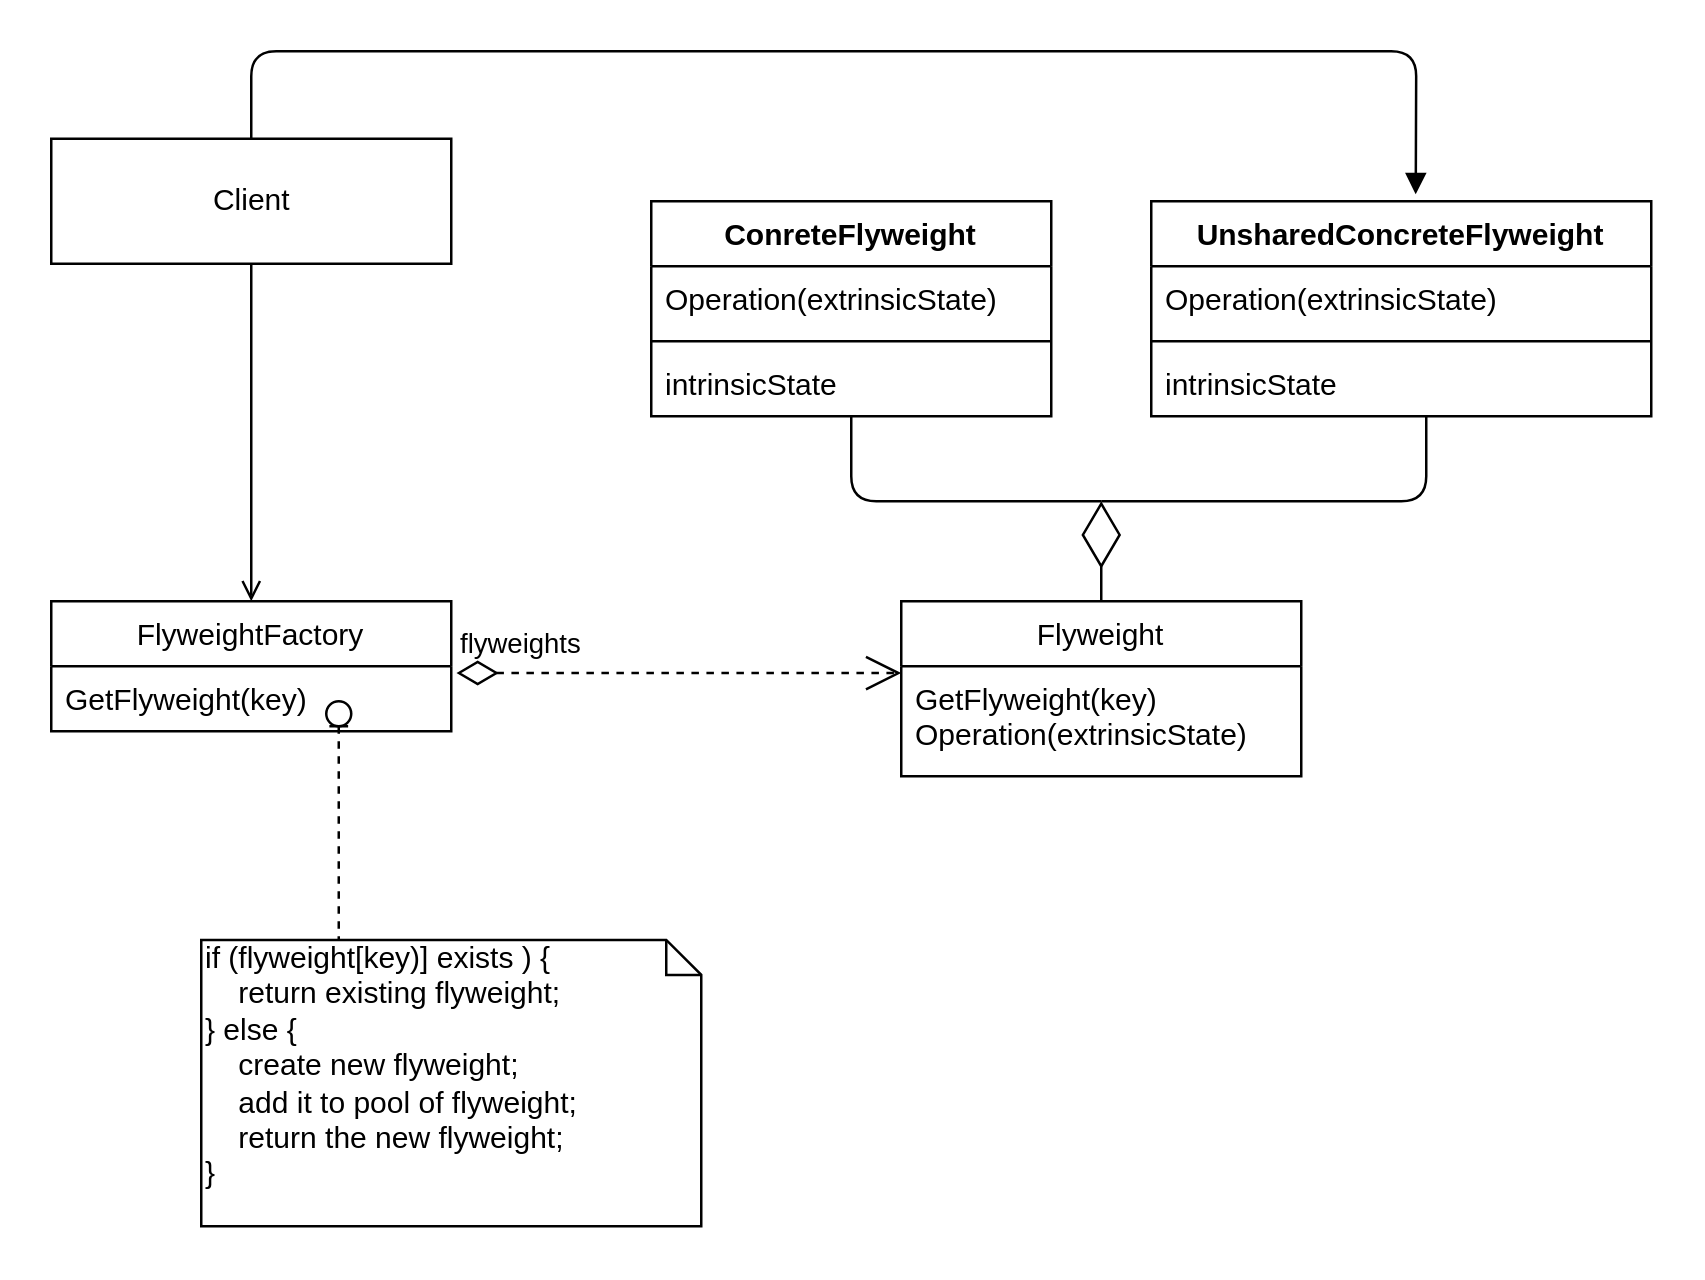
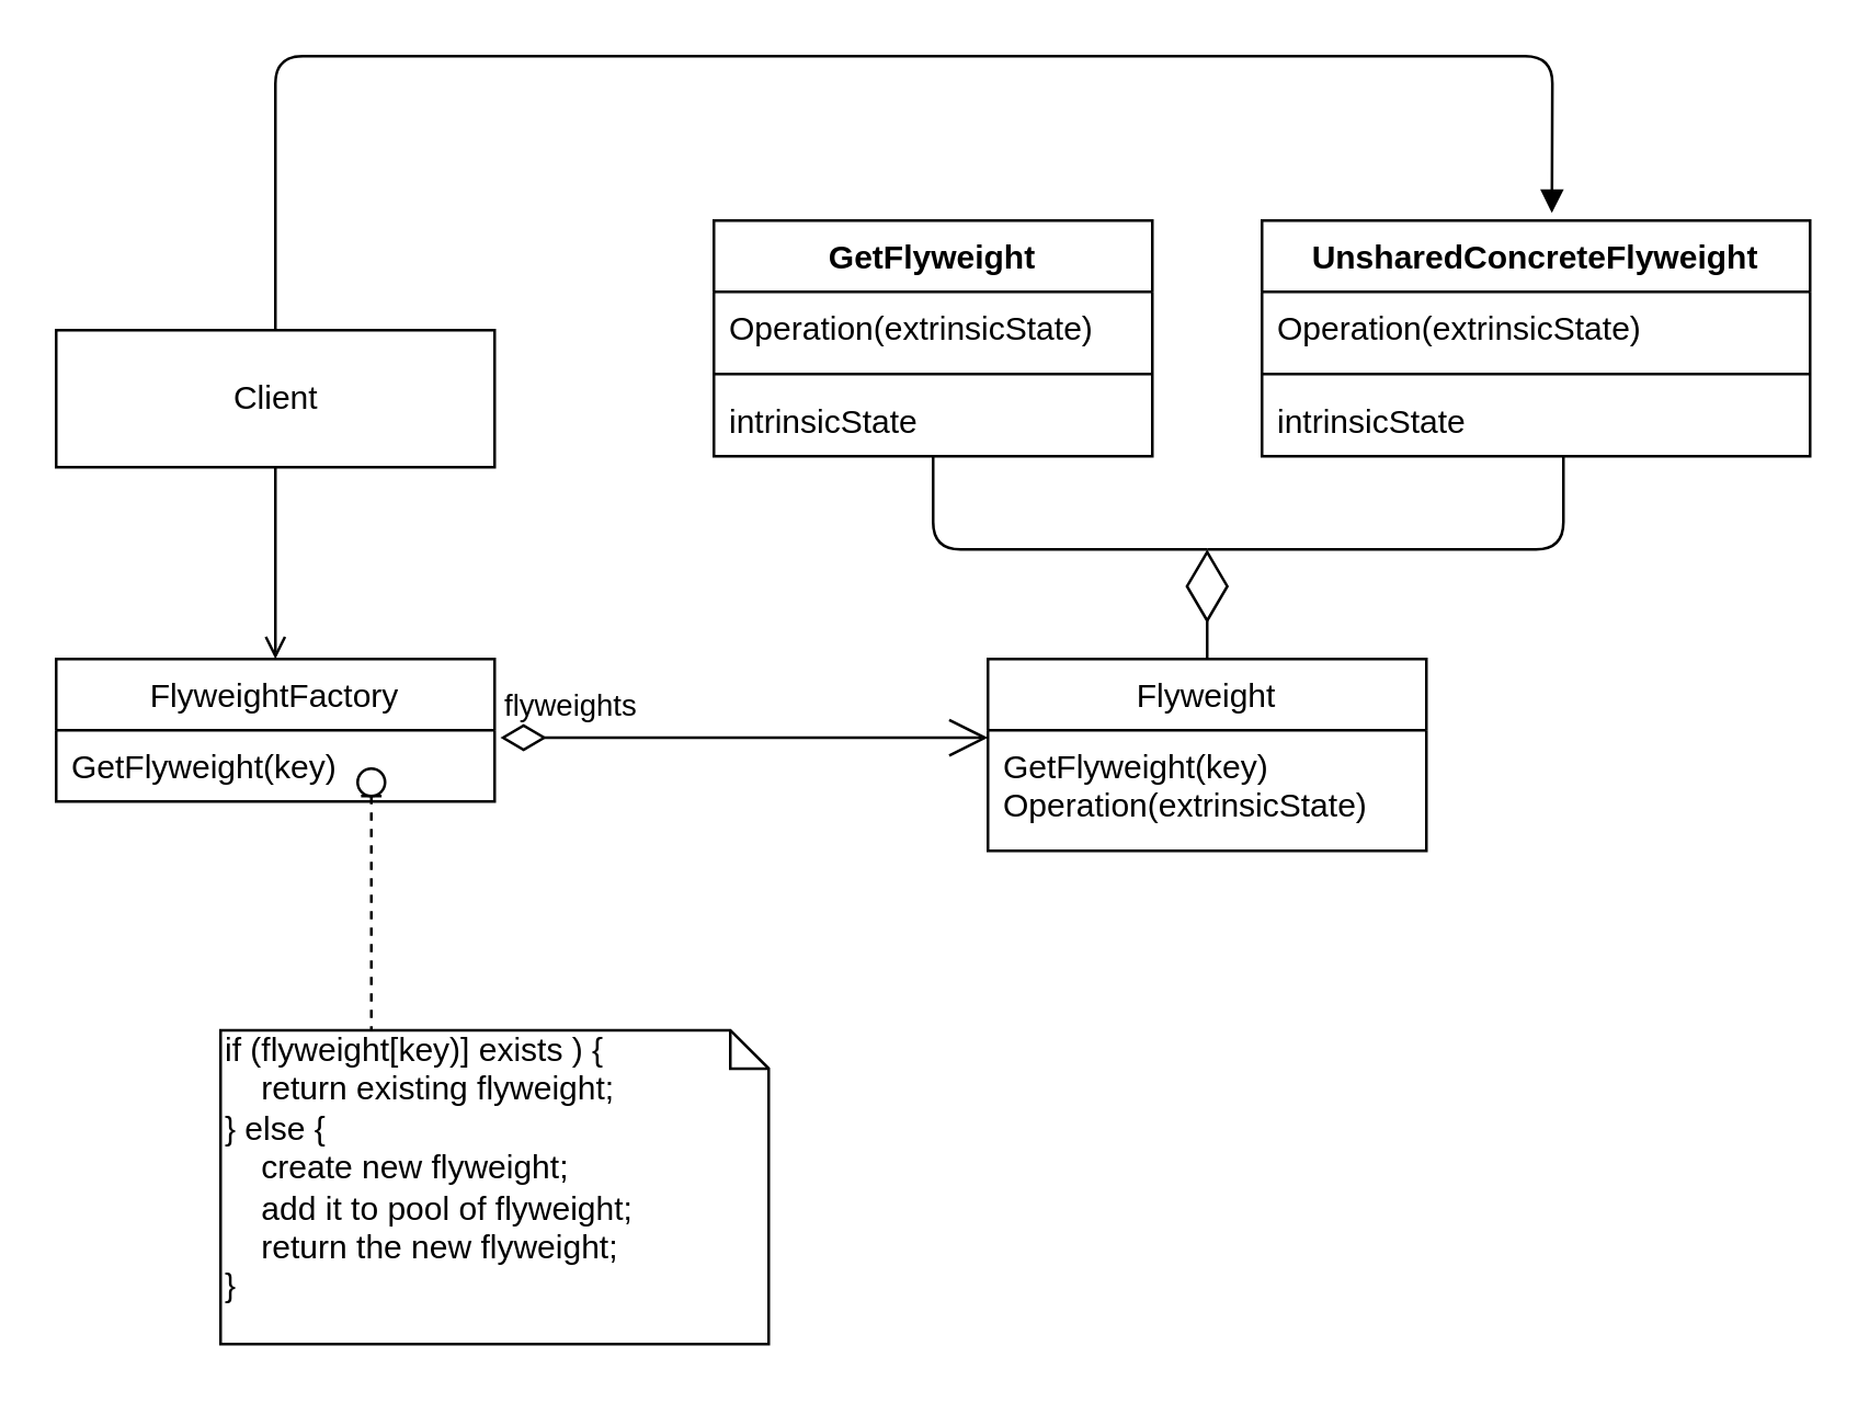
  <mxCell id="0" />
  <mxCell id="1" parent="0" />
- <mxCell id="2" value="Client" style="html=1;" vertex="1" parent="1"><mxGeometry x="20" y="55" width="160" height="50" as="geometry" /></mxCell>
+ <mxCell id="2" value="Client" style="html=1;" vertex="1" parent="1"><mxGeometry x="20" y="120" width="160" height="50" as="geometry" /></mxCell>
  <mxCell id="3" value="FlyweightFactory" style="swimlane;fontStyle=0;childLayout=stackLayout;horizontal=1;startSize=26;fillColor=none;horizontalStack=0;resizeParent=1;resizeParentMax=0;resizeLast=0;collapsible=1;marginBottom=0;" vertex="1" parent="1"><mxGeometry x="20" y="240" width="160" height="52" as="geometry" /></mxCell>
  <mxCell id="4" value="GetFlyweight(key)" style="text;strokeColor=none;fillColor=none;align=left;verticalAlign=top;spacingLeft=4;spacingRight=4;overflow=hidden;rotatable=0;points=[[0,0.5],[1,0.5]];portConstraint=eastwest;" vertex="1" parent="3"><mxGeometry y="26" width="160" height="26" as="geometry" /></mxCell>
  <mxCell id="5" value="" style="html=1;verticalAlign=bottom;endArrow=open;exitX=0.5;exitY=1;exitDx=0;exitDy=0;entryX=0.5;entryY=0;entryDx=0;entryDy=0;" edge="1" parent="1" source="2" target="3"><mxGeometry width="80" relative="1" as="geometry"><mxPoint x="190" y="340" as="sourcePoint" /><mxPoint x="270" y="340" as="targetPoint" /></mxGeometry></mxCell>
  <mxCell id="6" value="" style="group" vertex="1" connectable="0" parent="1"><mxGeometry x="80" y="280" width="200" height="210" as="geometry" /></mxCell>
  <mxCell id="7" value="if (flyweight[key)] exists ) {&lt;br&gt;&amp;nbsp; &amp;nbsp; return existing flyweight;&lt;br&gt;} else {&lt;br&gt;&amp;nbsp; &amp;nbsp; create new flyweight;&lt;br&gt;&amp;nbsp; &amp;nbsp; add it to pool of flyweight;&lt;br&gt;&amp;nbsp; &amp;nbsp; return the new flyweight;&lt;br&gt;}" style="shape=note;whiteSpace=wrap;html=1;size=14;verticalAlign=top;align=left;spacingTop=-6;" vertex="1" parent="6"><mxGeometry y="95.455" width="200" height="114.545" as="geometry" /></mxCell>
  <mxCell id="8" value="" style="shape=umlLifeline;participant=umlEntity;perimeter=lifelinePerimeter;whiteSpace=wrap;html=1;container=1;collapsible=0;recursiveResize=0;verticalAlign=top;spacingTop=36;outlineConnect=0;size=10;" vertex="1" parent="6"><mxGeometry x="50" width="10" height="95.455" as="geometry" /></mxCell>
- <mxCell id="9" value="flyweights" style="endArrow=open;html=1;endSize=12;startArrow=diamondThin;startSize=14;startFill=0;edgeStyle=orthogonalEdgeStyle;align=left;verticalAlign=bottom;exitX=1.013;exitY=0.104;exitDx=0;exitDy=0;exitPerimeter=0;entryX=0;entryY=0.062;entryDx=0;entryDy=0;entryPerimeter=0;dashed=1;" edge="1" parent="1" source="4" target="21"><mxGeometry x="-1" y="3" relative="1" as="geometry"><mxPoint x="150" y="340" as="sourcePoint" /><mxPoint x="310" y="340" as="targetPoint" /></mxGeometry></mxCell>
- <mxCell id="10" value="ConreteFlyweight" style="swimlane;fontStyle=1;align=center;verticalAlign=top;childLayout=stackLayout;horizontal=1;startSize=26;horizontalStack=0;resizeParent=1;resizeParentMax=0;resizeLast=0;collapsible=1;marginBottom=0;" vertex="1" parent="1"><mxGeometry x="260" y="80" width="160" height="86" as="geometry" /></mxCell>
+ <mxCell id="9" value="flyweights" style="endArrow=open;html=1;endSize=12;startArrow=diamondThin;startSize=14;startFill=0;edgeStyle=orthogonalEdgeStyle;align=left;verticalAlign=bottom;exitX=1.013;exitY=0.104;exitDx=0;exitDy=0;exitPerimeter=0;entryX=0;entryY=0.062;entryDx=0;entryDy=0;entryPerimeter=0;" edge="1" parent="1" source="4" target="21"><mxGeometry x="-1" y="3" relative="1" as="geometry"><mxPoint x="150" y="340" as="sourcePoint" /><mxPoint x="310" y="340" as="targetPoint" /></mxGeometry></mxCell>
+ <mxCell id="10" value="GetFlyweight" style="swimlane;fontStyle=1;align=center;verticalAlign=top;childLayout=stackLayout;horizontal=1;startSize=26;horizontalStack=0;resizeParent=1;resizeParentMax=0;resizeLast=0;collapsible=1;marginBottom=0;" vertex="1" parent="1"><mxGeometry x="260" y="80" width="160" height="86" as="geometry" /></mxCell>
  <mxCell id="11" value="Operation(extrinsicState)" style="text;strokeColor=none;fillColor=none;align=left;verticalAlign=top;spacingLeft=4;spacingRight=4;overflow=hidden;rotatable=0;points=[[0,0.5],[1,0.5]];portConstraint=eastwest;" vertex="1" parent="10"><mxGeometry y="26" width="160" height="26" as="geometry" /></mxCell>
  <mxCell id="12" value="" style="line;strokeWidth=1;fillColor=none;align=left;verticalAlign=middle;spacingTop=-1;spacingLeft=3;spacingRight=3;rotatable=0;labelPosition=right;points=[];portConstraint=eastwest;" vertex="1" parent="10"><mxGeometry y="52" width="160" height="8" as="geometry" /></mxCell>
  <mxCell id="13" value="intrinsicState" style="text;strokeColor=none;fillColor=none;align=left;verticalAlign=top;spacingLeft=4;spacingRight=4;overflow=hidden;rotatable=0;points=[[0,0.5],[1,0.5]];portConstraint=eastwest;" vertex="1" parent="10"><mxGeometry y="60" width="160" height="26" as="geometry" /></mxCell>
  <mxCell id="14" value="UnsharedConcreteFlyweight" style="swimlane;fontStyle=1;align=center;verticalAlign=top;childLayout=stackLayout;horizontal=1;startSize=26;horizontalStack=0;resizeParent=1;resizeParentMax=0;resizeLast=0;collapsible=1;marginBottom=0;" vertex="1" parent="1"><mxGeometry x="460" y="80" width="200" height="86" as="geometry" /></mxCell>
  <mxCell id="15" value="Operation(extrinsicState)" style="text;strokeColor=none;fillColor=none;align=left;verticalAlign=top;spacingLeft=4;spacingRight=4;overflow=hidden;rotatable=0;points=[[0,0.5],[1,0.5]];portConstraint=eastwest;" vertex="1" parent="14"><mxGeometry y="26" width="200" height="26" as="geometry" /></mxCell>
  <mxCell id="16" value="" style="line;strokeWidth=1;fillColor=none;align=left;verticalAlign=middle;spacingTop=-1;spacingLeft=3;spacingRight=3;rotatable=0;labelPosition=right;points=[];portConstraint=eastwest;" vertex="1" parent="14"><mxGeometry y="52" width="200" height="8" as="geometry" /></mxCell>
  <mxCell id="17" value="intrinsicState" style="text;strokeColor=none;fillColor=none;align=left;verticalAlign=top;spacingLeft=4;spacingRight=4;overflow=hidden;rotatable=0;points=[[0,0.5],[1,0.5]];portConstraint=eastwest;" vertex="1" parent="14"><mxGeometry y="60" width="200" height="26" as="geometry" /></mxCell>
  <mxCell id="18" value="" style="html=1;verticalAlign=bottom;endArrow=block;exitX=0.5;exitY=0;exitDx=0;exitDy=0;entryX=0.529;entryY=-0.032;entryDx=0;entryDy=0;entryPerimeter=0;" edge="1" parent="1" source="2" target="14"><mxGeometry width="80" relative="1" as="geometry"><mxPoint x="570" y="0" as="sourcePoint" /><mxPoint x="570" y="70" as="targetPoint" /><Array as="points"><mxPoint x="100" y="20" /><mxPoint x="566" y="20" /></Array></mxGeometry></mxCell>
  <mxCell id="19" value="" style="endArrow=diamondThin;endFill=0;endSize=24;html=1;exitX=0.5;exitY=0;exitDx=0;exitDy=0;" edge="1" parent="1" source="20"><mxGeometry width="160" relative="1" as="geometry"><mxPoint x="520" y="210" as="sourcePoint" /><mxPoint x="440" y="200" as="targetPoint" /></mxGeometry></mxCell>
  <mxCell id="20" value="Flyweight" style="swimlane;fontStyle=0;childLayout=stackLayout;horizontal=1;startSize=26;fillColor=none;horizontalStack=0;resizeParent=1;resizeParentMax=0;resizeLast=0;collapsible=1;marginBottom=0;" vertex="1" parent="1"><mxGeometry x="360" y="240" width="160" height="70" as="geometry" /></mxCell>
  <mxCell id="21" value="GetFlyweight(key)&#10;Operation(extrinsicState)" style="text;strokeColor=none;fillColor=none;align=left;verticalAlign=top;spacingLeft=4;spacingRight=4;overflow=hidden;rotatable=0;points=[[0,0.5],[1,0.5]];portConstraint=eastwest;" vertex="1" parent="20"><mxGeometry y="26" width="160" height="44" as="geometry" /></mxCell>
  <mxCell id="22" value="" style="endArrow=none;html=1;edgeStyle=orthogonalEdgeStyle;exitX=0.5;exitY=1;exitDx=0;exitDy=0;" edge="1" parent="1" source="10"><mxGeometry relative="1" as="geometry"><mxPoint x="310" y="250" as="sourcePoint" /><mxPoint x="440" y="200" as="targetPoint" /><Array as="points"><mxPoint x="340" y="200" /></Array></mxGeometry></mxCell>
  <mxCell id="23" value="" style="endArrow=none;html=1;edgeStyle=orthogonalEdgeStyle;exitX=0.55;exitY=1.013;exitDx=0;exitDy=0;exitPerimeter=0;" edge="1" parent="1" source="17"><mxGeometry relative="1" as="geometry"><mxPoint x="570" y="180" as="sourcePoint" /><mxPoint x="440" y="200" as="targetPoint" /><Array as="points"><mxPoint x="570" y="200" /></Array></mxGeometry></mxCell>
